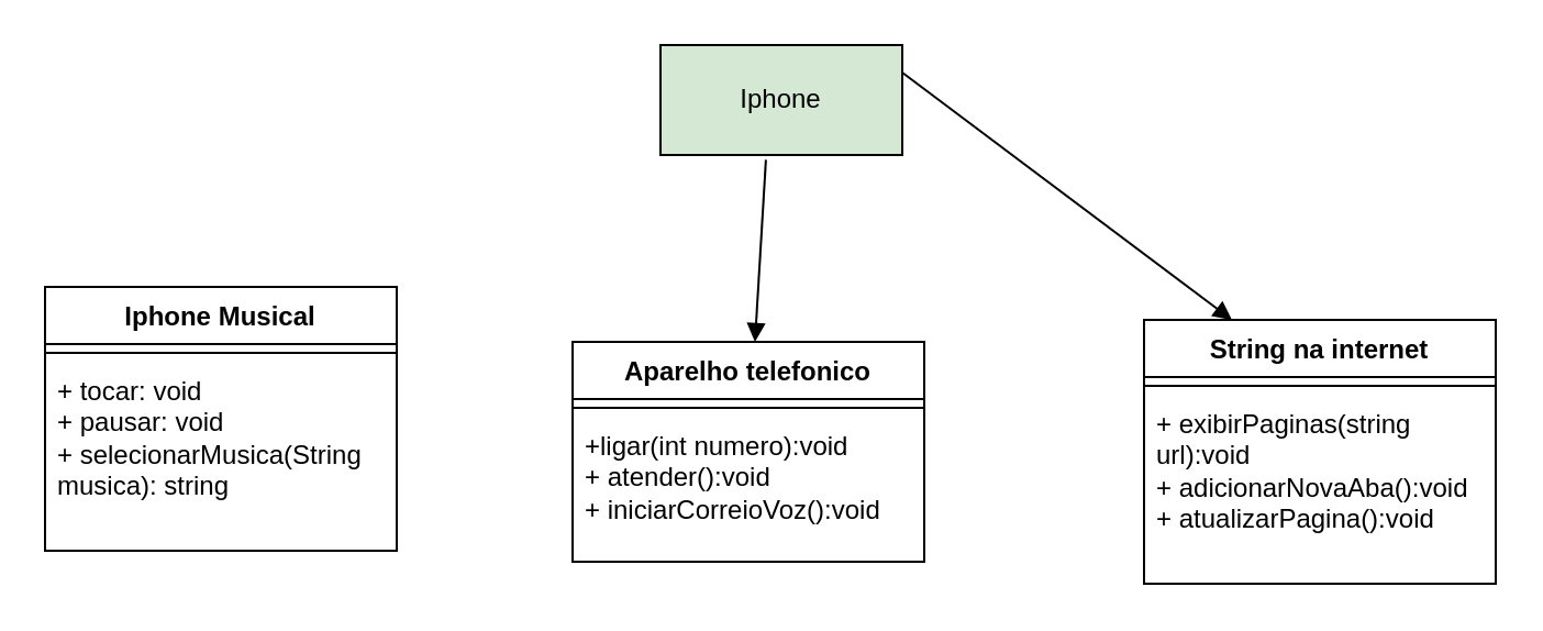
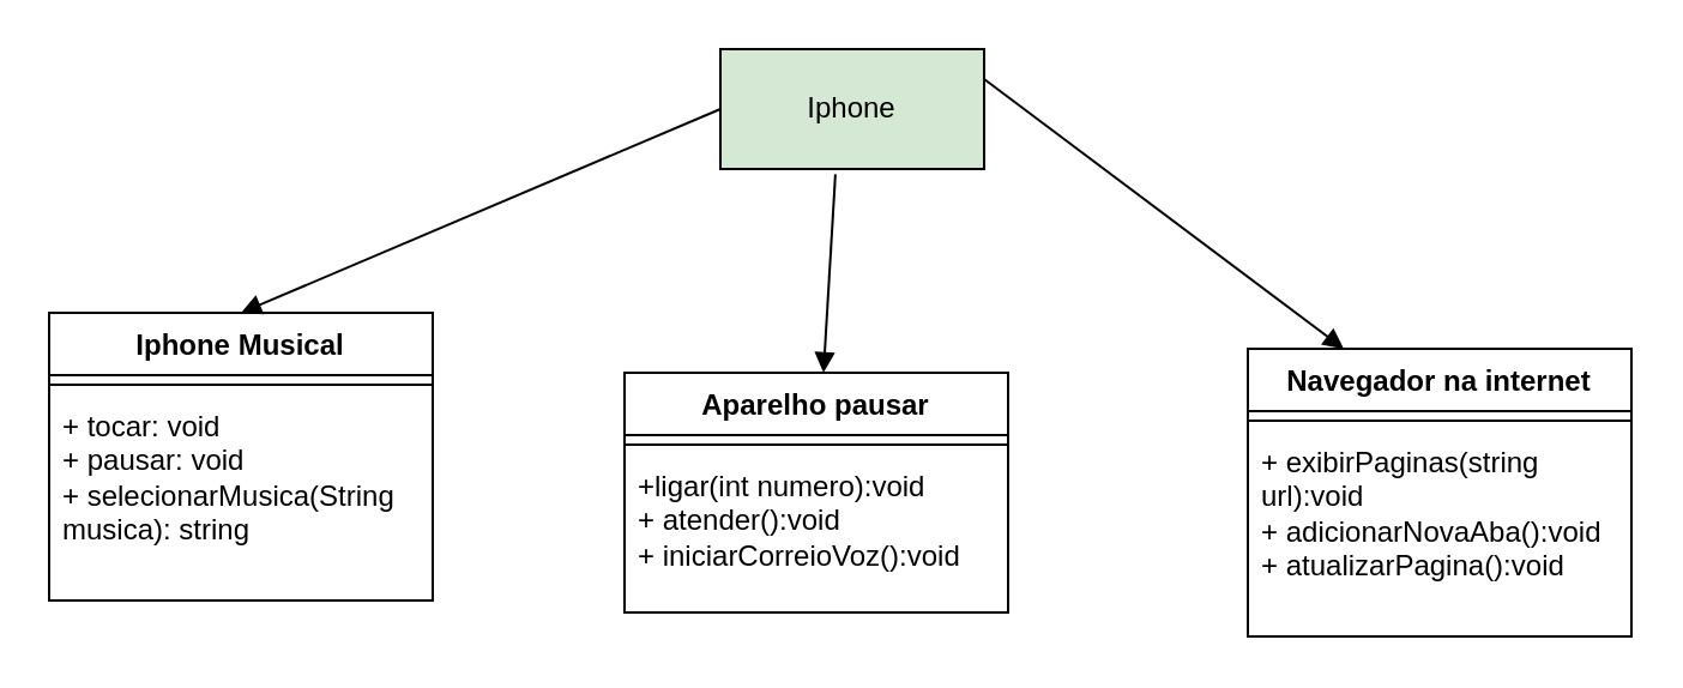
  <mxCell id="0" />
  <mxCell id="1" parent="0" />
  <mxCell id="2" value="Iphone" style="html=1;whiteSpace=wrap;fillColor=#d5e8d4;" vertex="1" parent="1"><mxGeometry x="300" y="20" width="110" height="50" as="geometry" /></mxCell>
  <mxCell id="3" value="Iphone Musical" style="swimlane;fontStyle=1;align=center;verticalAlign=top;childLayout=stackLayout;horizontal=1;startSize=26;horizontalStack=0;resizeParent=1;resizeParentMax=0;resizeLast=0;collapsible=1;marginBottom=0;whiteSpace=wrap;html=1;" vertex="1" parent="1"><mxGeometry x="20" y="130" width="160" height="120" as="geometry" /></mxCell>
  <mxCell id="4" value="" style="line;strokeWidth=1;fillColor=none;align=left;verticalAlign=middle;spacingTop=-1;spacingLeft=3;spacingRight=3;rotatable=0;labelPosition=right;points=[];portConstraint=eastwest;strokeColor=inherit;" vertex="1" parent="3"><mxGeometry y="26" width="160" height="8" as="geometry" /></mxCell>
  <mxCell id="5" value="+ tocar: void&lt;div&gt;+ pausar: void&lt;/div&gt;&lt;div&gt;+ selecionarMusica(String musica): string&lt;/div&gt;" style="text;strokeColor=none;fillColor=none;align=left;verticalAlign=top;spacingLeft=4;spacingRight=4;overflow=hidden;rotatable=0;points=[[0,0.5],[1,0.5]];portConstraint=eastwest;whiteSpace=wrap;html=1;" vertex="1" parent="3"><mxGeometry y="34" width="160" height="86" as="geometry" /></mxCell>
- <mxCell id="6" value="Aparelho telefonico" style="swimlane;fontStyle=1;align=center;verticalAlign=top;childLayout=stackLayout;horizontal=1;startSize=26;horizontalStack=0;resizeParent=1;resizeParentMax=0;resizeLast=0;collapsible=1;marginBottom=0;whiteSpace=wrap;html=1;" vertex="1" parent="1"><mxGeometry x="260" y="155" width="160" height="100" as="geometry" /></mxCell>
+ <mxCell id="6" value="Aparelho pausar" style="swimlane;fontStyle=1;align=center;verticalAlign=top;childLayout=stackLayout;horizontal=1;startSize=26;horizontalStack=0;resizeParent=1;resizeParentMax=0;resizeLast=0;collapsible=1;marginBottom=0;whiteSpace=wrap;html=1;" vertex="1" parent="1"><mxGeometry x="260" y="155" width="160" height="100" as="geometry" /></mxCell>
  <mxCell id="7" value="" style="line;strokeWidth=1;fillColor=none;align=left;verticalAlign=middle;spacingTop=-1;spacingLeft=3;spacingRight=3;rotatable=0;labelPosition=right;points=[];portConstraint=eastwest;strokeColor=inherit;" vertex="1" parent="6"><mxGeometry y="26" width="160" height="8" as="geometry" /></mxCell>
  <mxCell id="8" value="+ligar(int numero):void&lt;div&gt;+ atender():void&lt;/div&gt;&lt;div&gt;+ iniciarCorreioVoz():void&lt;/div&gt;" style="text;strokeColor=none;fillColor=none;align=left;verticalAlign=top;spacingLeft=4;spacingRight=4;overflow=hidden;rotatable=0;points=[[0,0.5],[1,0.5]];portConstraint=eastwest;whiteSpace=wrap;html=1;" vertex="1" parent="6"><mxGeometry y="34" width="160" height="66" as="geometry" /></mxCell>
- <mxCell id="9" value="String na internet" style="swimlane;fontStyle=1;align=center;verticalAlign=top;childLayout=stackLayout;horizontal=1;startSize=26;horizontalStack=0;resizeParent=1;resizeParentMax=0;resizeLast=0;collapsible=1;marginBottom=0;whiteSpace=wrap;html=1;" vertex="1" parent="1"><mxGeometry x="520" y="145" width="160" height="120" as="geometry" /></mxCell>
+ <mxCell id="9" value="Navegador na internet" style="swimlane;fontStyle=1;align=center;verticalAlign=top;childLayout=stackLayout;horizontal=1;startSize=26;horizontalStack=0;resizeParent=1;resizeParentMax=0;resizeLast=0;collapsible=1;marginBottom=0;whiteSpace=wrap;html=1;" vertex="1" parent="1"><mxGeometry x="520" y="145" width="160" height="120" as="geometry" /></mxCell>
  <mxCell id="10" value="" style="line;strokeWidth=1;fillColor=none;align=left;verticalAlign=middle;spacingTop=-1;spacingLeft=3;spacingRight=3;rotatable=0;labelPosition=right;points=[];portConstraint=eastwest;strokeColor=inherit;" vertex="1" parent="9"><mxGeometry y="26" width="160" height="8" as="geometry" /></mxCell>
  <mxCell id="11" value="+ exibirPaginas(string url):void&lt;div&gt;+ adicionarNovaAba():void&lt;/div&gt;&lt;div&gt;+ atualizarPagina():void&lt;/div&gt;" style="text;strokeColor=none;fillColor=none;align=left;verticalAlign=top;spacingLeft=4;spacingRight=4;overflow=hidden;rotatable=0;points=[[0,0.5],[1,0.5]];portConstraint=eastwest;whiteSpace=wrap;html=1;" vertex="1" parent="9"><mxGeometry y="34" width="160" height="86" as="geometry" /></mxCell>
+ <mxCell id="12" value="" style="html=1;verticalAlign=bottom;endArrow=block;curved=0;rounded=0;exitX=0;exitY=0.5;exitDx=0;exitDy=0;entryX=0.5;entryY=0;entryDx=0;entryDy=0;" edge="1" parent="1" source="2" target="3"><mxGeometry width="80" relative="1" as="geometry"><mxPoint x="90" y="50" as="sourcePoint" /><mxPoint x="170" y="50" as="targetPoint" /></mxGeometry></mxCell>
  <mxCell id="13" value="" style="html=1;verticalAlign=bottom;endArrow=block;curved=0;rounded=0;exitX=0.436;exitY=1.044;exitDx=0;exitDy=0;exitPerimeter=0;" edge="1" parent="1" source="2" target="6"><mxGeometry width="80" relative="1" as="geometry"><mxPoint x="310" y="55" as="sourcePoint" /><mxPoint x="110" y="140" as="targetPoint" /></mxGeometry></mxCell>
  <mxCell id="14" value="" style="html=1;verticalAlign=bottom;endArrow=block;curved=0;rounded=0;exitX=1;exitY=0.25;exitDx=0;exitDy=0;entryX=0.25;entryY=0;entryDx=0;entryDy=0;" edge="1" parent="1" source="2" target="9"><mxGeometry width="80" relative="1" as="geometry"><mxPoint x="320" y="65" as="sourcePoint" /><mxPoint x="120" y="150" as="targetPoint" /></mxGeometry></mxCell>
